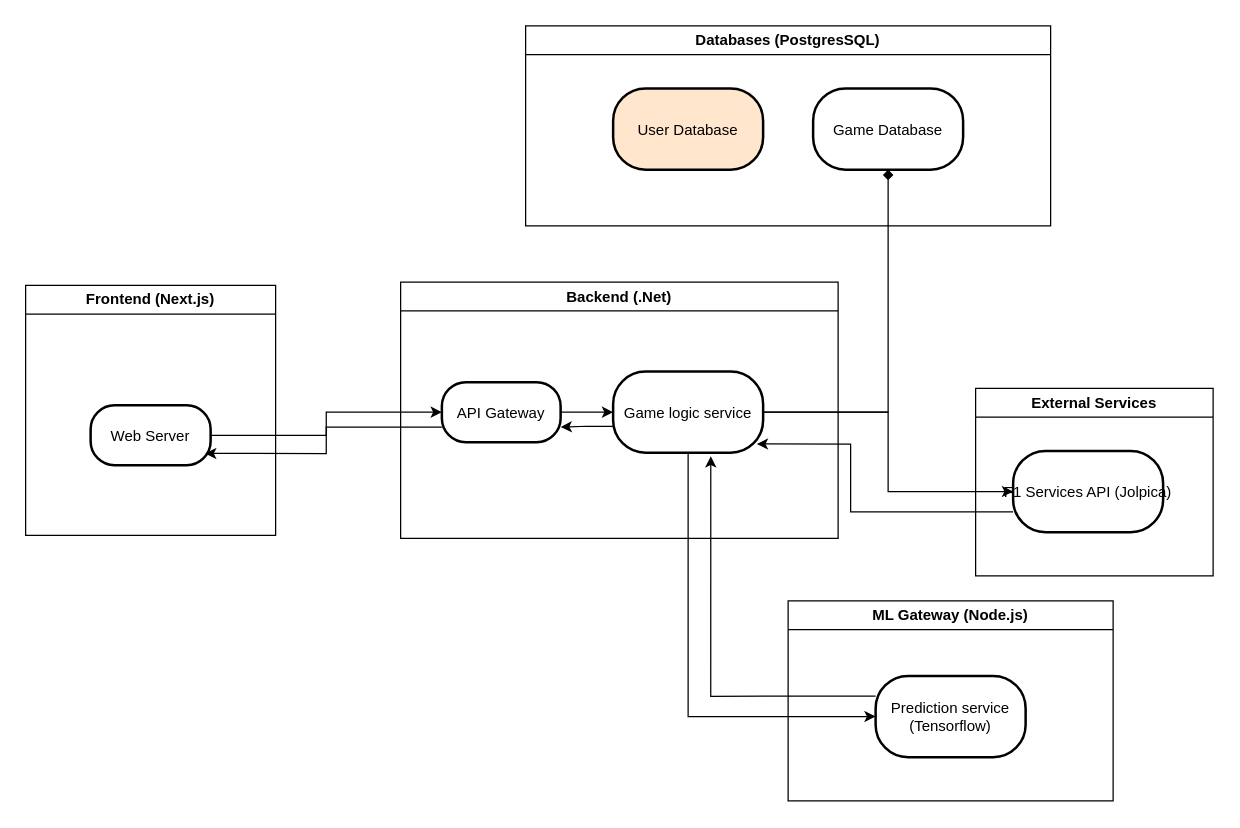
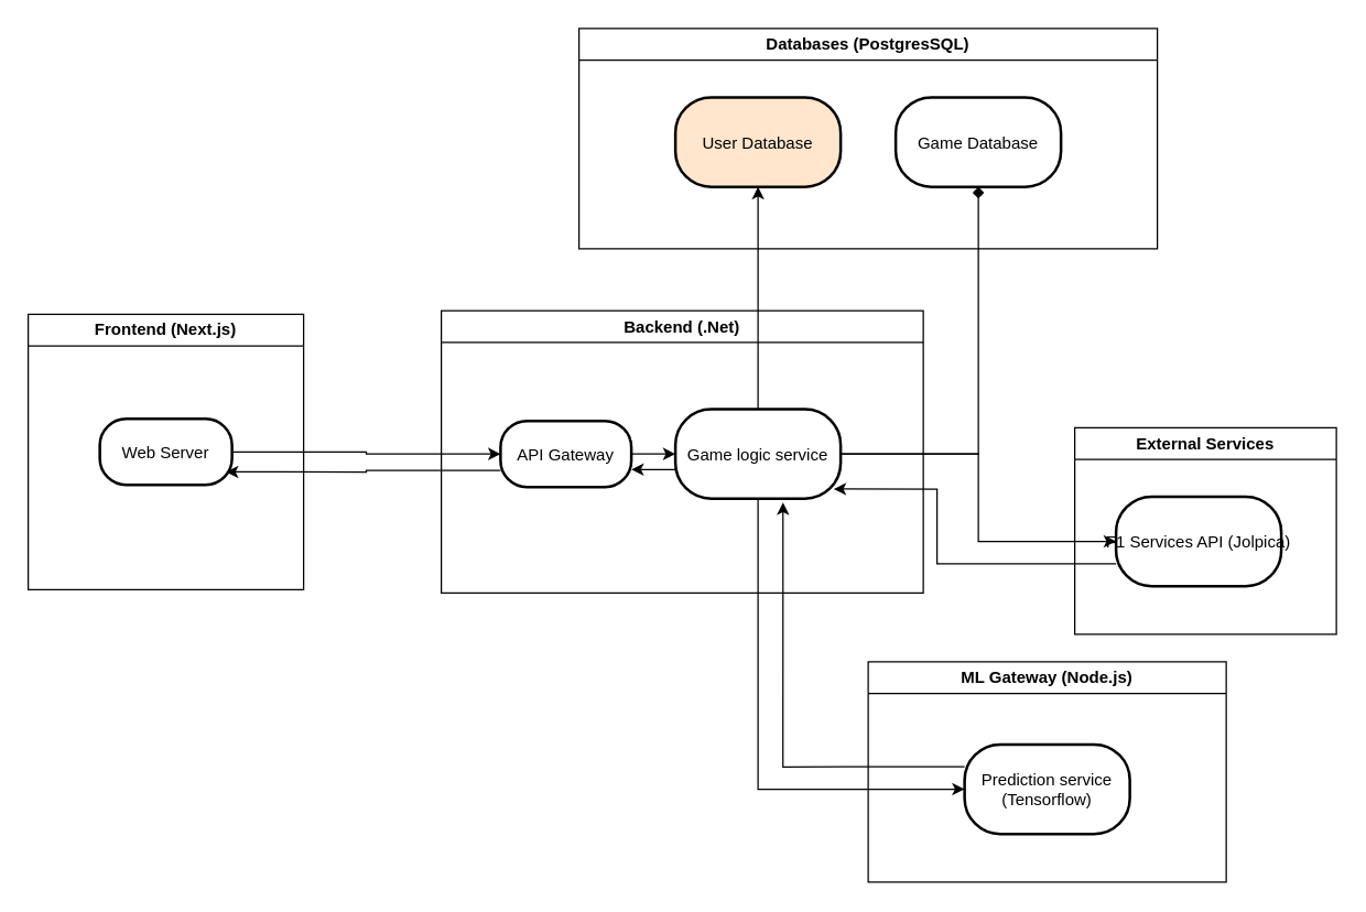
  <mxCell id="0" />
  <mxCell id="1" parent="0" />
  <mxCell id="2" style="edgeStyle=orthogonalEdgeStyle;rounded=0;orthogonalLoop=1;jettySize=auto;html=1;exitX=1;exitY=0.5;exitDx=0;exitDy=0;entryX=0;entryY=0.5;entryDx=0;entryDy=0;" edge="1" parent="1" source="4" target="7"><mxGeometry relative="1" as="geometry" /></mxCell>
  <mxCell id="3" value="Frontend (Next.js)" style="swimlane;whiteSpace=wrap;html=1;" vertex="1" parent="1"><mxGeometry x="20" y="227.5" width="200" height="200" as="geometry" /></mxCell>
- <mxCell id="4" value="Web Server" style="rounded=1;arcSize=40;strokeWidth=2" vertex="1" parent="3"><mxGeometry x="52" y="96" width="96" height="48" as="geometry" /></mxCell>
+ <mxCell id="4" value="Web Server" style="rounded=1;arcSize=40;strokeWidth=2" vertex="1" parent="3"><mxGeometry x="52" y="76" width="96" height="48" as="geometry" /></mxCell>
  <mxCell id="5" value="Backend (.Net)" style="swimlane;whiteSpace=wrap;html=1;" vertex="1" parent="1"><mxGeometry x="320" y="225" width="350" height="205" as="geometry" /></mxCell>
  <mxCell id="6" style="edgeStyle=orthogonalEdgeStyle;rounded=0;orthogonalLoop=1;jettySize=auto;html=1;exitX=1;exitY=0.5;exitDx=0;exitDy=0;entryX=0;entryY=0.5;entryDx=0;entryDy=0;" edge="1" parent="5" source="7" target="9"><mxGeometry relative="1" as="geometry" /></mxCell>
- <mxCell id="7" value="API Gateway" style="rounded=1;arcSize=40;strokeWidth=2" parent="5" vertex="1"><mxGeometry x="33" y="80" width="95" height="48" as="geometry" /></mxCell>
+ <mxCell id="7" value="API Gateway" style="rounded=1;arcSize=40;strokeWidth=2" parent="5" vertex="1"><mxGeometry x="43" y="80" width="95" height="48" as="geometry" /></mxCell>
  <mxCell id="8" style="edgeStyle=orthogonalEdgeStyle;rounded=0;orthogonalLoop=1;jettySize=auto;html=1;entryX=1;entryY=0.75;entryDx=0;entryDy=0;exitX=0.015;exitY=0.674;exitDx=0;exitDy=0;exitPerimeter=0;" edge="1" parent="5" source="9" target="7"><mxGeometry relative="1" as="geometry" /></mxCell>
  <mxCell id="9" value="Game logic service" style="rounded=1;arcSize=40;strokeWidth=2" vertex="1" parent="5"><mxGeometry x="170" y="71.5" width="120" height="65" as="geometry" /></mxCell>
  <mxCell id="10" style="edgeStyle=orthogonalEdgeStyle;rounded=0;orthogonalLoop=1;jettySize=auto;html=1;entryX=0;entryY=0.5;entryDx=0;entryDy=0;" edge="1" parent="1" source="9" target="19"><mxGeometry relative="1" as="geometry"><Array as="points"><mxPoint x="550" y="573" /></Array></mxGeometry></mxCell>
  <mxCell id="11" value="User Database" style="rounded=1;arcSize=40;strokeWidth=2;fillColor=#ffe6cc;" vertex="1" parent="1"><mxGeometry x="490" y="70" width="120" height="65" as="geometry" /></mxCell>
+ <mxCell id="12" style="edgeStyle=orthogonalEdgeStyle;rounded=0;orthogonalLoop=1;jettySize=auto;html=1;entryX=0.5;entryY=1;entryDx=0;entryDy=0;" edge="1" parent="1" source="9" target="11"><mxGeometry relative="1" as="geometry" /></mxCell>
  <mxCell id="13" value="Game Database" style="rounded=1;arcSize=40;strokeWidth=2" vertex="1" parent="1"><mxGeometry x="650" y="70" width="120" height="65" as="geometry" /></mxCell>
  <mxCell id="14" value="F1 Services API (Jolpica)" style="rounded=1;arcSize=40;strokeWidth=2" vertex="1" parent="1"><mxGeometry x="810" y="360" width="120" height="65" as="geometry" /></mxCell>
  <mxCell id="15" value="Databases (PostgresSQL)" style="swimlane;whiteSpace=wrap;html=1;startSize=23;" vertex="1" parent="1"><mxGeometry x="420" y="20" width="420" height="160" as="geometry" /></mxCell>
  <mxCell id="16" style="edgeStyle=orthogonalEdgeStyle;rounded=0;orthogonalLoop=1;jettySize=auto;html=1;entryX=0.5;entryY=1;entryDx=0;entryDy=0;endArrow=diamond;" edge="1" parent="1" source="9" target="13"><mxGeometry relative="1" as="geometry" /></mxCell>
  <mxCell id="17" style="edgeStyle=orthogonalEdgeStyle;rounded=0;orthogonalLoop=1;jettySize=auto;html=1;" edge="1" parent="1" source="9" target="14"><mxGeometry relative="1" as="geometry" /></mxCell>
  <mxCell id="18" value="ML Gateway (Node.js)" style="swimlane;whiteSpace=wrap;html=1;" vertex="1" parent="1"><mxGeometry x="630" y="480" width="260" height="160" as="geometry" /></mxCell>
  <mxCell id="19" value="Prediction service&#10;(Tensorflow)" style="rounded=1;arcSize=40;strokeWidth=2" vertex="1" parent="18"><mxGeometry x="70" y="60" width="120" height="65" as="geometry" /></mxCell>
  <mxCell id="20" value="External Services" style="swimlane;whiteSpace=wrap;html=1;" vertex="1" parent="1"><mxGeometry x="780" y="310" width="190" height="150" as="geometry" /></mxCell>
  <mxCell id="21" style="edgeStyle=orthogonalEdgeStyle;rounded=0;orthogonalLoop=1;jettySize=auto;html=1;entryX=0.954;entryY=0.804;entryDx=0;entryDy=0;entryPerimeter=0;exitX=0;exitY=0.75;exitDx=0;exitDy=0;" edge="1" parent="1" source="7" target="4"><mxGeometry relative="1" as="geometry" /></mxCell>
  <mxCell id="22" style="edgeStyle=orthogonalEdgeStyle;rounded=0;orthogonalLoop=1;jettySize=auto;html=1;entryX=0.651;entryY=1.043;entryDx=0;entryDy=0;entryPerimeter=0;exitX=0;exitY=0.25;exitDx=0;exitDy=0;" edge="1" parent="1" source="19" target="9"><mxGeometry relative="1" as="geometry" /></mxCell>
  <mxCell id="23" style="edgeStyle=orthogonalEdgeStyle;rounded=0;orthogonalLoop=1;jettySize=auto;html=1;entryX=0.958;entryY=0.892;entryDx=0;entryDy=0;entryPerimeter=0;exitX=0;exitY=0.75;exitDx=0;exitDy=0;" edge="1" parent="1" source="14" target="9"><mxGeometry relative="1" as="geometry"><Array as="points"><mxPoint x="680" y="409" /><mxPoint x="680" y="355" /></Array></mxGeometry></mxCell>
